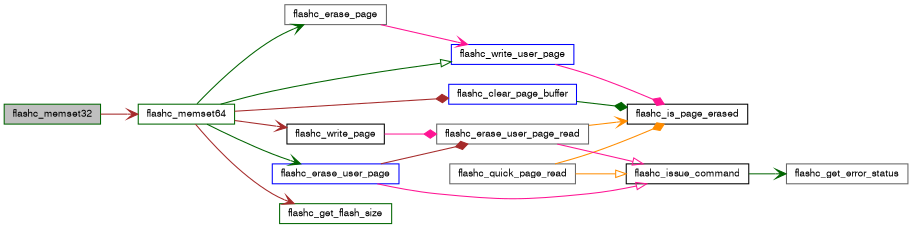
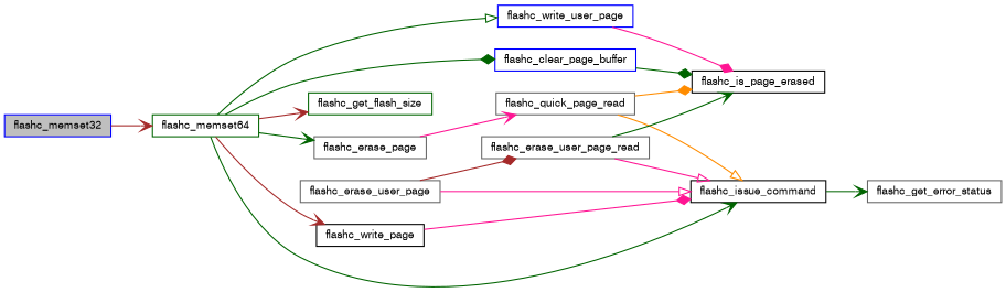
  digraph {
    rankdir=LR
    node [color=gray40 fillcolor=white fontname=FreeSans fontsize=10 shape=record style=filled]
    edge [arrowhead=vee color=darkgreen fontname=FreeSans fontsize=10 labelfontname=FreeSans labelfontsize=10 style=solid]
-   n1 [color=darkgreen fillcolor=grey75 fontcolor=black height=0.2 label=flashc_memset32 width=0.4]
+   n1 [color=blue fillcolor=grey75 fontcolor=black height=0.2 label=flashc_memset32 width=0.4]
    n2 [color=darkgreen height=0.2 label=flashc_memset64 width=0.4]
    n3 [color=blue height=0.2 label=flashc_clear_page_buffer width=0.4]
    n4 [height=0.2 label=flashc_erase_page width=0.4]
-   n5 [color=blue height=0.2 label=flashc_erase_user_page width=0.4]
+   n5 [height=0.2 label=flashc_erase_user_page width=0.4]
    n6 [color=darkgreen height=0.2 label=flashc_get_flash_size width=0.4]
    n7 [color=black height=0.2 label=flashc_write_page width=0.4]
    n8 [color=blue height=0.2 label=flashc_write_user_page width=0.4]
    n9 [color=black height=0.2 label=flashc_is_page_erased width=0.4]
    n10 [height=0.2 label=flashc_quick_page_read width=0.4]
    n11 [color=black height=0.2 label=flashc_issue_command width=0.4]
    n12 [height=0.2 label=flashc_erase_user_page_read width=0.4]
    n13 [height=0.2 label=flashc_get_error_status width=0.4]
    n1 -> n2 [color=brown]
-   n2 -> n3 [arrowhead=diamond color=brown]
+   n2 -> n3 [arrowhead=diamond]
    n2 -> n4
-   n2 -> n5
+   n2 -> n11
    n2 -> n6 [color=brown]
    n2 -> n7 [color=brown]
    n2 -> n8 [arrowhead=onormal]
    n3 -> n9 [arrowhead=diamond]
-   n4 -> n8 [color=deeppink]
+   n4 -> n10 [color=deeppink]
    n5 -> n11 [arrowhead=onormal color=deeppink]
    n5 -> n12 [arrowhead=diamond color=brown]
-   n7 -> n12 [arrowhead=diamond color=deeppink]
+   n7 -> n11 [arrowhead=diamond color=deeppink]
    n8 -> n9 [arrowhead=diamond color=deeppink]
    n10 -> n9 [arrowhead=diamond color=darkorange]
    n10 -> n11 [arrowhead=onormal color=darkorange]
    n11 -> n13
-   n12 -> n9 [color=darkorange]
+   n12 -> n9
    n12 -> n11 [arrowhead=onormal color=deeppink]
  }
